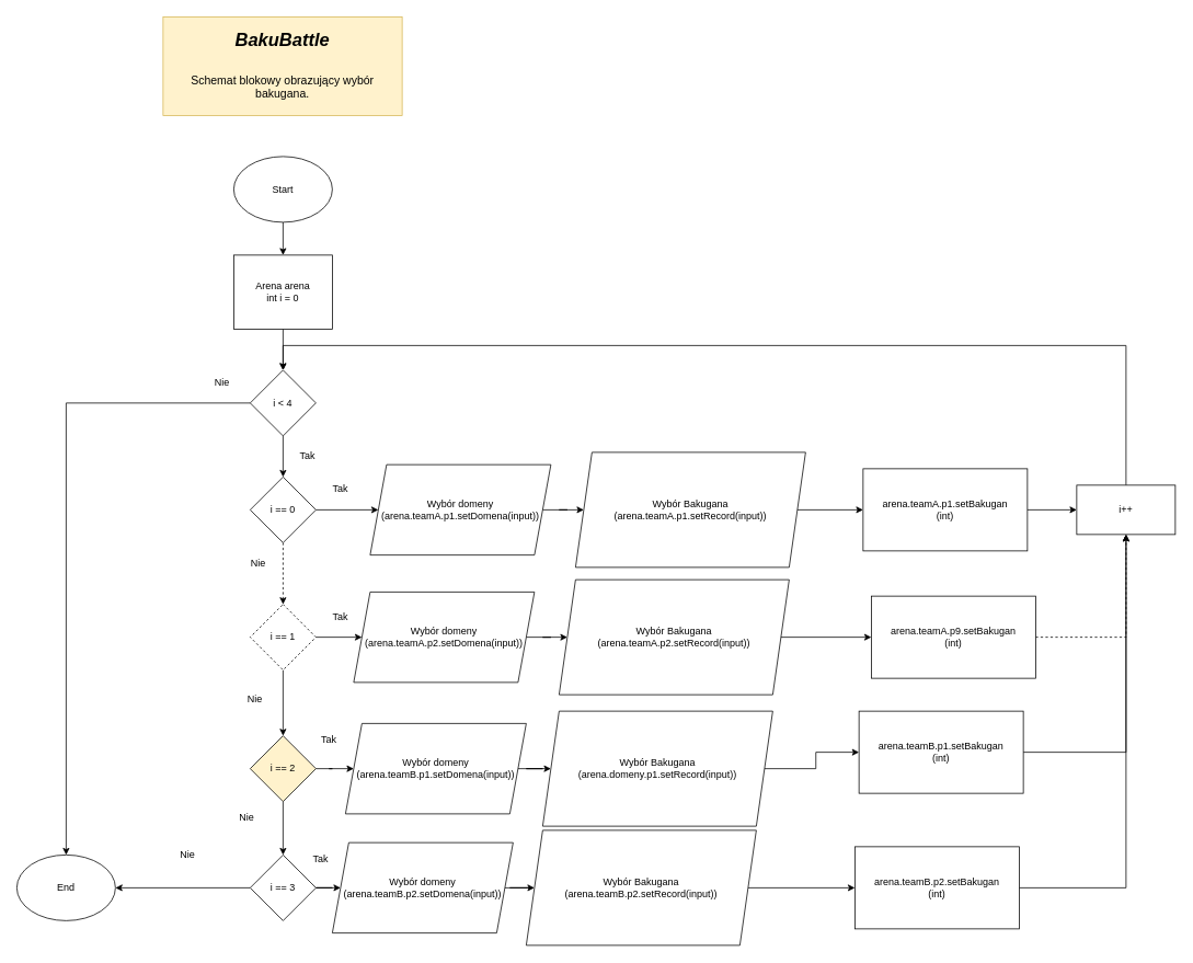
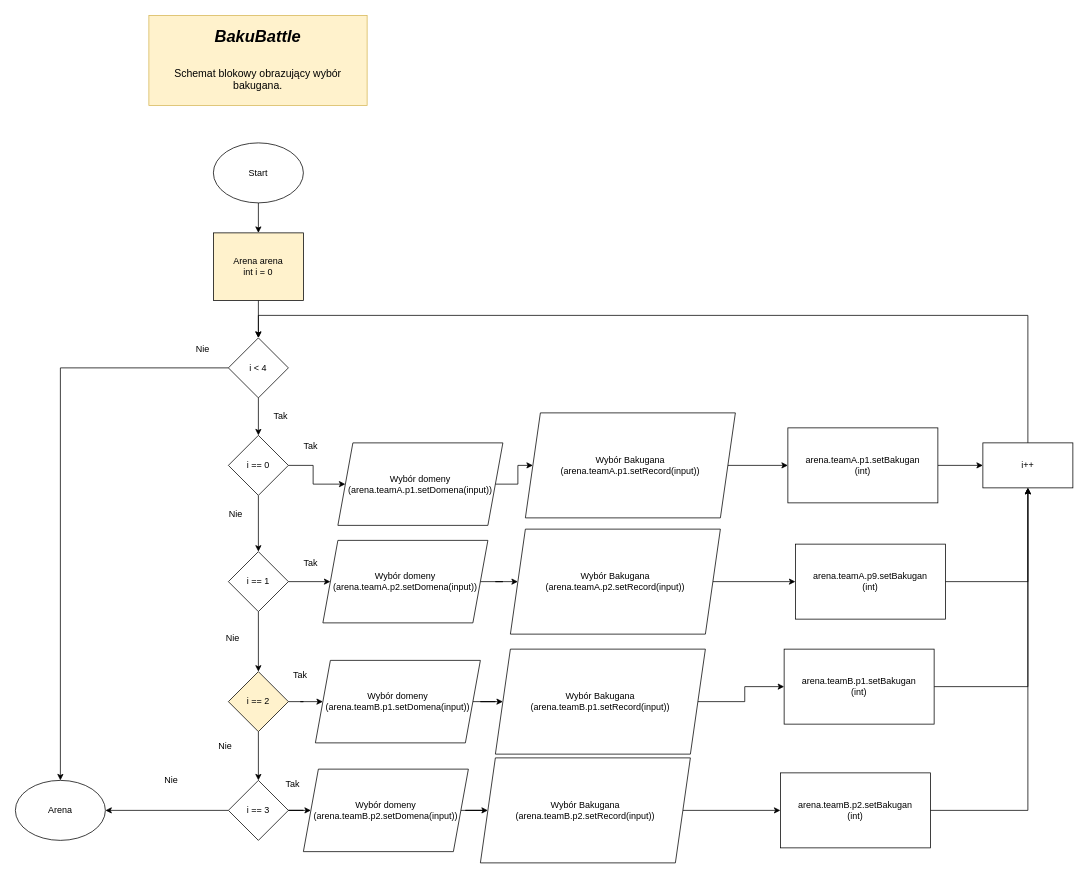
  <mxCell id="0" />
  <mxCell id="1" parent="0" />
  <mxCell id="2" value="&lt;br&gt;&lt;div&gt;&lt;i&gt;BakuBattle&lt;/i&gt;&lt;/div&gt;&lt;div&gt;&lt;br&gt;&lt;/div&gt;&lt;div style=&quot;font-size: 14px&quot; align=&quot;center&quot;&gt;&lt;span style=&quot;font-weight: normal&quot;&gt;Schemat blokowy obrazujący wybór bakugana.&lt;/span&gt;&lt;br&gt;&lt;/div&gt;" style="text;html=1;strokeColor=#d6b656;fillColor=#fff2cc;spacing=5;spacingTop=-20;whiteSpace=wrap;overflow=hidden;rounded=0;fontFamily=Helvetica;align=center;fontStyle=1;fontSize=22;" parent="1" vertex="1"><mxGeometry x="198" y="20" width="291" height="120" as="geometry" /></mxCell>
  <mxCell id="3" style="edgeStyle=orthogonalEdgeStyle;rounded=0;orthogonalLoop=1;jettySize=auto;html=1;" parent="1" source="4" target="6" edge="1"><mxGeometry relative="1" as="geometry" /></mxCell>
  <mxCell id="4" value="Start" style="ellipse;whiteSpace=wrap;html=1;" parent="1" vertex="1"><mxGeometry x="284" y="190" width="120" height="80" as="geometry" /></mxCell>
  <mxCell id="5" style="edgeStyle=orthogonalEdgeStyle;rounded=0;orthogonalLoop=1;jettySize=auto;html=1;" parent="1" source="6" target="9" edge="1"><mxGeometry relative="1" as="geometry" /></mxCell>
- <mxCell id="6" value="&lt;div&gt;Arena arena&lt;br&gt;&lt;/div&gt;&lt;div&gt;int i = 0&lt;br&gt;&lt;/div&gt;" style="rounded=0;whiteSpace=wrap;html=1;" parent="1" vertex="1"><mxGeometry x="284" y="310" width="120" height="90" as="geometry" /></mxCell>
+ <mxCell id="6" value="&lt;div&gt;Arena arena&lt;br&gt;&lt;/div&gt;&lt;div&gt;int i = 0&lt;br&gt;&lt;/div&gt;" style="rounded=0;whiteSpace=wrap;html=1;fillColor=#fff2cc;" parent="1" vertex="1"><mxGeometry x="284" y="310" width="120" height="90" as="geometry" /></mxCell>
  <mxCell id="7" style="edgeStyle=orthogonalEdgeStyle;rounded=0;orthogonalLoop=1;jettySize=auto;html=1;" parent="1" source="9" target="17" edge="1"><mxGeometry relative="1" as="geometry" /></mxCell>
  <mxCell id="8" style="edgeStyle=orthogonalEdgeStyle;rounded=0;orthogonalLoop=1;jettySize=auto;html=1;" edge="1" parent="1" source="9" target="21"><mxGeometry relative="1" as="geometry" /></mxCell>
  <mxCell id="9" value="i &amp;lt; 4" style="rhombus;whiteSpace=wrap;html=1;" parent="1" vertex="1"><mxGeometry x="304" y="450" width="80" height="80" as="geometry" /></mxCell>
  <mxCell id="10" style="edgeStyle=orthogonalEdgeStyle;rounded=0;orthogonalLoop=1;jettySize=auto;html=1;" edge="1" parent="1" source="11" target="14"><mxGeometry relative="1" as="geometry" /></mxCell>
- <mxCell id="11" value="&lt;div&gt;Wybór domeny&lt;/div&gt;&lt;div&gt;(arena.teamA.p1.setDomena(input))&lt;/div&gt;" style="shape=parallelogram;perimeter=parallelogramPerimeter;whiteSpace=wrap;html=1;fixedSize=1;" parent="1" vertex="1"><mxGeometry x="450" y="565" width="220" height="110" as="geometry" /></mxCell>
+ <mxCell id="11" value="&lt;div&gt;Wybór domeny&lt;/div&gt;&lt;div&gt;(arena.teamA.p1.setDomena(input))&lt;/div&gt;" style="shape=parallelogram;perimeter=parallelogramPerimeter;whiteSpace=wrap;html=1;fixedSize=1;" parent="1" vertex="1"><mxGeometry x="450" y="590" width="220" height="110" as="geometry" /></mxCell>
  <mxCell id="12" value="Tak" style="text;html=1;strokeColor=none;fillColor=none;align=center;verticalAlign=middle;whiteSpace=wrap;rounded=0;" parent="1" vertex="1"><mxGeometry x="344" y="540" width="60" height="30" as="geometry" /></mxCell>
  <mxCell id="13" style="edgeStyle=orthogonalEdgeStyle;rounded=0;orthogonalLoop=1;jettySize=auto;html=1;" edge="1" parent="1" source="14" target="16"><mxGeometry relative="1" as="geometry" /></mxCell>
  <mxCell id="14" value="Wybór Bakugana&lt;br&gt;&lt;div&gt;(arena.teamA.p1.setRecord(input))&lt;/div&gt;" style="shape=parallelogram;perimeter=parallelogramPerimeter;whiteSpace=wrap;html=1;fixedSize=1;" parent="1" vertex="1"><mxGeometry x="700" y="550" width="280" height="140" as="geometry" /></mxCell>
  <mxCell id="15" style="edgeStyle=orthogonalEdgeStyle;rounded=0;orthogonalLoop=1;jettySize=auto;html=1;" edge="1" parent="1" source="16" target="26"><mxGeometry relative="1" as="geometry" /></mxCell>
  <mxCell id="16" value="&lt;div&gt;arena.teamA.p1.setBakugan&lt;/div&gt;&lt;div&gt;(int)&lt;/div&gt;" style="rounded=0;whiteSpace=wrap;html=1;" parent="1" vertex="1"><mxGeometry x="1050" y="570" width="200" height="100" as="geometry" /></mxCell>
- <mxCell id="17" value="End" style="ellipse;whiteSpace=wrap;html=1;" parent="1" vertex="1"><mxGeometry x="20" y="1040" width="120" height="80" as="geometry" /></mxCell>
+ <mxCell id="17" value="Arena" style="ellipse;whiteSpace=wrap;html=1;" parent="1" vertex="1"><mxGeometry x="20" y="1040" width="120" height="80" as="geometry" /></mxCell>
  <mxCell id="18" value="Nie" style="text;html=1;strokeColor=none;fillColor=none;align=center;verticalAlign=middle;whiteSpace=wrap;rounded=0;" parent="1" vertex="1"><mxGeometry x="240" y="450" width="60" height="30" as="geometry" /></mxCell>
  <mxCell id="19" style="edgeStyle=orthogonalEdgeStyle;rounded=0;orthogonalLoop=1;jettySize=auto;html=1;" edge="1" parent="1" source="21" target="11"><mxGeometry relative="1" as="geometry" /></mxCell>
- <mxCell id="20" style="edgeStyle=orthogonalEdgeStyle;rounded=0;orthogonalLoop=1;jettySize=auto;html=1;dashed=1;" edge="1" parent="1" source="21" target="24"><mxGeometry relative="1" as="geometry" /></mxCell>
+ <mxCell id="20" style="edgeStyle=orthogonalEdgeStyle;rounded=0;orthogonalLoop=1;jettySize=auto;html=1;" edge="1" parent="1" source="21" target="24"><mxGeometry relative="1" as="geometry" /></mxCell>
  <mxCell id="21" value="i == 0" style="rhombus;whiteSpace=wrap;html=1;" vertex="1" parent="1"><mxGeometry x="304" y="580" width="80" height="80" as="geometry" /></mxCell>
  <mxCell id="22" style="edgeStyle=orthogonalEdgeStyle;rounded=0;orthogonalLoop=1;jettySize=auto;html=1;" edge="1" parent="1" source="24" target="30"><mxGeometry relative="1" as="geometry" /></mxCell>
  <mxCell id="23" value="" style="edgeStyle=orthogonalEdgeStyle;rounded=0;orthogonalLoop=1;jettySize=auto;html=1;" edge="1" parent="1" source="24" target="39"><mxGeometry relative="1" as="geometry" /></mxCell>
- <mxCell id="24" value="i == 1" style="rhombus;whiteSpace=wrap;html=1;dashed=1;" vertex="1" parent="1"><mxGeometry x="304" y="735" width="80" height="80" as="geometry" /></mxCell>
+ <mxCell id="24" value="i == 1" style="rhombus;whiteSpace=wrap;html=1;" vertex="1" parent="1"><mxGeometry x="304" y="735" width="80" height="80" as="geometry" /></mxCell>
  <mxCell id="25" style="edgeStyle=orthogonalEdgeStyle;rounded=0;orthogonalLoop=1;jettySize=auto;html=1;" edge="1" parent="1" source="26" target="9"><mxGeometry relative="1" as="geometry"><Array as="points"><mxPoint x="1370" y="420" /><mxPoint x="344" y="420" /></Array></mxGeometry></mxCell>
  <mxCell id="26" value="i++" style="rounded=0;whiteSpace=wrap;html=1;" vertex="1" parent="1"><mxGeometry x="1310" y="590" width="120" height="60" as="geometry" /></mxCell>
  <mxCell id="27" value="Tak" style="text;html=1;strokeColor=none;fillColor=none;align=center;verticalAlign=middle;whiteSpace=wrap;rounded=0;" vertex="1" parent="1"><mxGeometry x="384" y="580" width="60" height="30" as="geometry" /></mxCell>
  <mxCell id="28" value="Nie" style="text;html=1;strokeColor=none;fillColor=none;align=center;verticalAlign=middle;whiteSpace=wrap;rounded=0;" vertex="1" parent="1"><mxGeometry x="284" y="670" width="60" height="30" as="geometry" /></mxCell>
  <mxCell id="29" style="edgeStyle=orthogonalEdgeStyle;rounded=0;orthogonalLoop=1;jettySize=auto;html=1;" edge="1" parent="1" source="30" target="32"><mxGeometry relative="1" as="geometry" /></mxCell>
  <mxCell id="30" value="&lt;div&gt;Wybór domeny&lt;/div&gt;&lt;div&gt;(arena.teamA.p2.setDomena(input))&lt;/div&gt;" style="shape=parallelogram;perimeter=parallelogramPerimeter;whiteSpace=wrap;html=1;fixedSize=1;" vertex="1" parent="1"><mxGeometry x="430" y="720" width="220" height="110" as="geometry" /></mxCell>
  <mxCell id="31" style="edgeStyle=orthogonalEdgeStyle;rounded=0;orthogonalLoop=1;jettySize=auto;html=1;" edge="1" parent="1" source="32" target="34"><mxGeometry relative="1" as="geometry" /></mxCell>
  <mxCell id="32" value="Wybór Bakugana&lt;br&gt;&lt;div&gt;(arena.teamA.p2.setRecord(input))&lt;/div&gt;" style="shape=parallelogram;perimeter=parallelogramPerimeter;whiteSpace=wrap;html=1;fixedSize=1;" vertex="1" parent="1"><mxGeometry x="680" y="705" width="280" height="140" as="geometry" /></mxCell>
- <mxCell id="33" style="edgeStyle=orthogonalEdgeStyle;rounded=0;orthogonalLoop=1;jettySize=auto;html=1;dashed=1;" edge="1" parent="1" source="34" target="26"><mxGeometry relative="1" as="geometry" /></mxCell>
+ <mxCell id="33" style="edgeStyle=orthogonalEdgeStyle;rounded=0;orthogonalLoop=1;jettySize=auto;html=1;" edge="1" parent="1" source="34" target="26"><mxGeometry relative="1" as="geometry" /></mxCell>
  <mxCell id="34" value="&lt;div&gt;arena.teamA.p9.setBakugan&lt;/div&gt;&lt;div&gt;(int)&lt;/div&gt;" style="rounded=0;whiteSpace=wrap;html=1;" vertex="1" parent="1"><mxGeometry x="1060" y="725" width="200" height="100" as="geometry" /></mxCell>
  <mxCell id="35" value="Nie" style="text;html=1;strokeColor=none;fillColor=none;align=center;verticalAlign=middle;whiteSpace=wrap;rounded=0;" vertex="1" parent="1"><mxGeometry x="198" y="1025" width="60" height="30" as="geometry" /></mxCell>
  <mxCell id="36" value="Tak" style="text;html=1;strokeColor=none;fillColor=none;align=center;verticalAlign=middle;whiteSpace=wrap;rounded=0;" vertex="1" parent="1"><mxGeometry x="384" y="735" width="60" height="30" as="geometry" /></mxCell>
  <mxCell id="37" style="edgeStyle=orthogonalEdgeStyle;rounded=0;orthogonalLoop=1;jettySize=auto;html=1;" edge="1" parent="1" source="39" target="41"><mxGeometry relative="1" as="geometry" /></mxCell>
  <mxCell id="38" style="edgeStyle=orthogonalEdgeStyle;rounded=0;orthogonalLoop=1;jettySize=auto;html=1;" edge="1" parent="1" source="39" target="49"><mxGeometry relative="1" as="geometry" /></mxCell>
  <mxCell id="39" value="i == 2" style="rhombus;whiteSpace=wrap;html=1;fillColor=#fff2cc;" vertex="1" parent="1"><mxGeometry x="304" y="895" width="80" height="80" as="geometry" /></mxCell>
  <mxCell id="40" style="edgeStyle=orthogonalEdgeStyle;rounded=0;orthogonalLoop=1;jettySize=auto;html=1;" edge="1" parent="1" source="41" target="43"><mxGeometry relative="1" as="geometry" /></mxCell>
  <mxCell id="41" value="&lt;div&gt;Wybór domeny&lt;/div&gt;&lt;div&gt;(arena.teamB.p1.setDomena(input))&lt;/div&gt;" style="shape=parallelogram;perimeter=parallelogramPerimeter;whiteSpace=wrap;html=1;fixedSize=1;" vertex="1" parent="1"><mxGeometry x="420" y="880" width="220" height="110" as="geometry" /></mxCell>
  <mxCell id="42" style="edgeStyle=orthogonalEdgeStyle;rounded=0;orthogonalLoop=1;jettySize=auto;html=1;" edge="1" parent="1" source="43" target="45"><mxGeometry relative="1" as="geometry" /></mxCell>
- <mxCell id="43" value="Wybór Bakugana&lt;br&gt;&lt;div&gt;(arena.domeny.p1.setRecord(input))&lt;/div&gt;" style="shape=parallelogram;perimeter=parallelogramPerimeter;whiteSpace=wrap;html=1;fixedSize=1;" vertex="1" parent="1"><mxGeometry x="660" y="865" width="280" height="140" as="geometry" /></mxCell>
+ <mxCell id="43" value="Wybór Bakugana&lt;br&gt;&lt;div&gt;(arena.teamB.p1.setRecord(input))&lt;/div&gt;" style="shape=parallelogram;perimeter=parallelogramPerimeter;whiteSpace=wrap;html=1;fixedSize=1;" vertex="1" parent="1"><mxGeometry x="660" y="865" width="280" height="140" as="geometry" /></mxCell>
  <mxCell id="44" style="edgeStyle=orthogonalEdgeStyle;rounded=0;orthogonalLoop=1;jettySize=auto;html=1;" edge="1" parent="1" source="45" target="26"><mxGeometry relative="1" as="geometry" /></mxCell>
  <mxCell id="45" value="&lt;div&gt;arena.teamB.p1.setBakugan&lt;/div&gt;&lt;div&gt;(int)&lt;/div&gt;" style="rounded=0;whiteSpace=wrap;html=1;" vertex="1" parent="1"><mxGeometry x="1045" y="865" width="200" height="100" as="geometry" /></mxCell>
  <mxCell id="46" value="Tak" style="text;html=1;strokeColor=none;fillColor=none;align=center;verticalAlign=middle;whiteSpace=wrap;rounded=0;" vertex="1" parent="1"><mxGeometry x="370" y="885" width="60" height="30" as="geometry" /></mxCell>
  <mxCell id="47" style="edgeStyle=orthogonalEdgeStyle;rounded=0;orthogonalLoop=1;jettySize=auto;html=1;" edge="1" parent="1" source="49" target="51"><mxGeometry relative="1" as="geometry" /></mxCell>
  <mxCell id="48" style="edgeStyle=orthogonalEdgeStyle;rounded=0;orthogonalLoop=1;jettySize=auto;html=1;" edge="1" parent="1" source="49" target="17"><mxGeometry relative="1" as="geometry" /></mxCell>
  <mxCell id="49" value="i == 3" style="rhombus;whiteSpace=wrap;html=1;" vertex="1" parent="1"><mxGeometry x="304" y="1040" width="80" height="80" as="geometry" /></mxCell>
  <mxCell id="50" style="edgeStyle=orthogonalEdgeStyle;rounded=0;orthogonalLoop=1;jettySize=auto;html=1;" edge="1" parent="1" source="51" target="53"><mxGeometry relative="1" as="geometry" /></mxCell>
  <mxCell id="51" value="&lt;div&gt;Wybór domeny&lt;/div&gt;&lt;div&gt;(arena.teamB.p2.setDomena(input))&lt;/div&gt;" style="shape=parallelogram;perimeter=parallelogramPerimeter;whiteSpace=wrap;html=1;fixedSize=1;" vertex="1" parent="1"><mxGeometry x="404" y="1025" width="220" height="110" as="geometry" /></mxCell>
  <mxCell id="52" style="edgeStyle=orthogonalEdgeStyle;rounded=0;orthogonalLoop=1;jettySize=auto;html=1;" edge="1" parent="1" source="53" target="55"><mxGeometry relative="1" as="geometry" /></mxCell>
  <mxCell id="53" value="Wybór Bakugana&lt;br&gt;&lt;div&gt;(arena.teamB.p2.setRecord(input))&lt;/div&gt;" style="shape=parallelogram;perimeter=parallelogramPerimeter;whiteSpace=wrap;html=1;fixedSize=1;" vertex="1" parent="1"><mxGeometry x="640" y="1010" width="280" height="140" as="geometry" /></mxCell>
  <mxCell id="54" style="edgeStyle=orthogonalEdgeStyle;rounded=0;orthogonalLoop=1;jettySize=auto;html=1;" edge="1" parent="1" source="55" target="26"><mxGeometry relative="1" as="geometry" /></mxCell>
  <mxCell id="55" value="&lt;div&gt;arena.teamB.p2.setBakugan&lt;/div&gt;&lt;div&gt;(int)&lt;/div&gt;" style="rounded=0;whiteSpace=wrap;html=1;" vertex="1" parent="1"><mxGeometry x="1040" y="1030" width="200" height="100" as="geometry" /></mxCell>
  <mxCell id="56" value="Nie" style="text;html=1;strokeColor=none;fillColor=none;align=center;verticalAlign=middle;whiteSpace=wrap;rounded=0;" vertex="1" parent="1"><mxGeometry x="280" y="835" width="60" height="30" as="geometry" /></mxCell>
  <mxCell id="57" value="Nie" style="text;html=1;strokeColor=none;fillColor=none;align=center;verticalAlign=middle;whiteSpace=wrap;rounded=0;" vertex="1" parent="1"><mxGeometry x="270" y="980" width="60" height="30" as="geometry" /></mxCell>
  <mxCell id="58" value="Tak" style="text;html=1;strokeColor=none;fillColor=none;align=center;verticalAlign=middle;whiteSpace=wrap;rounded=0;" vertex="1" parent="1"><mxGeometry x="360" y="1030" width="60" height="30" as="geometry" /></mxCell>
